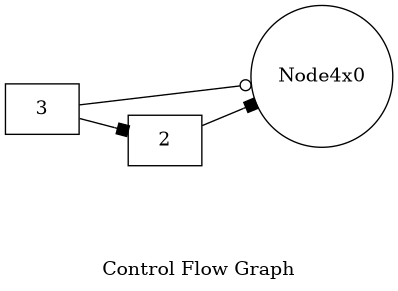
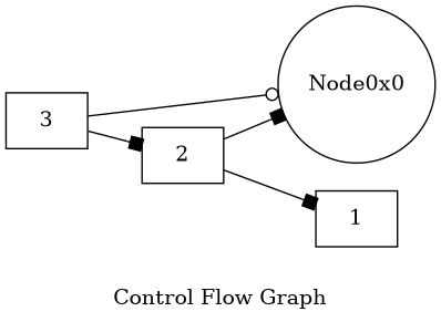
  digraph {
    label="Control Flow Graph"
    rankdir=LR
    node [shape=record]
    edge [arrowhead=box]
-   Node0x0 [shape=circle label=Node4x0]
+   n1 [label="{1}"]
+   Node0x0 [shape=circle]
    n3 [label="{2}"]
    n4 [label="{3}"]
+   n3 -> n1
    n3 -> Node0x0
    n4 -> Node0x0 [arrowhead=odot]
    n4 -> n3
  }
